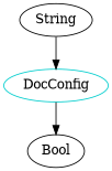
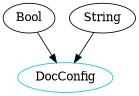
  digraph {
    n1 [color=cyan3 label=DocConfig shape=oval]
    Bool
    String
-   n1 -> Bool
+   Bool -> n1
    String -> n1
  }
